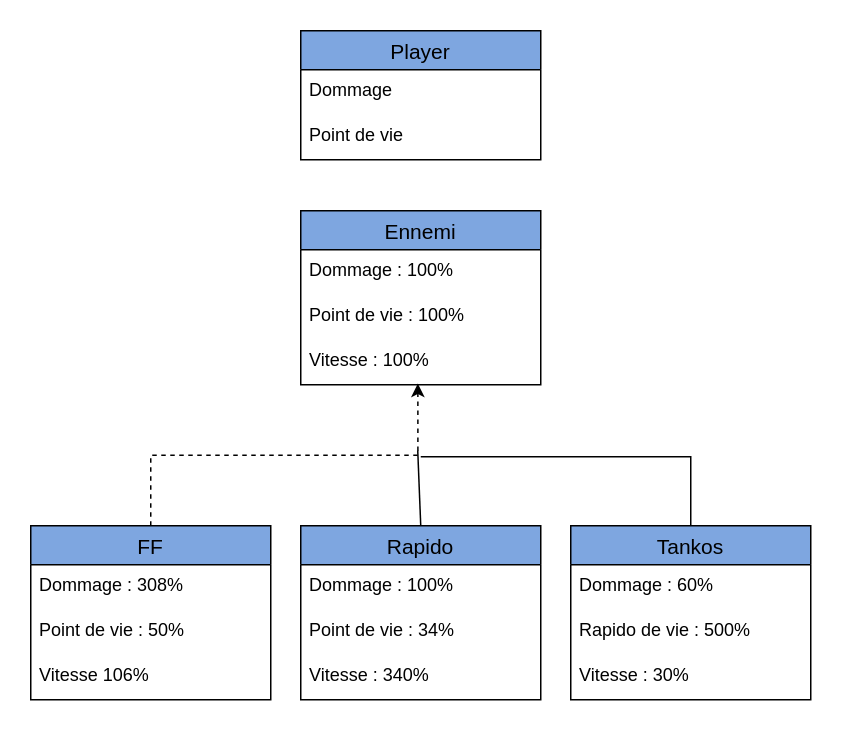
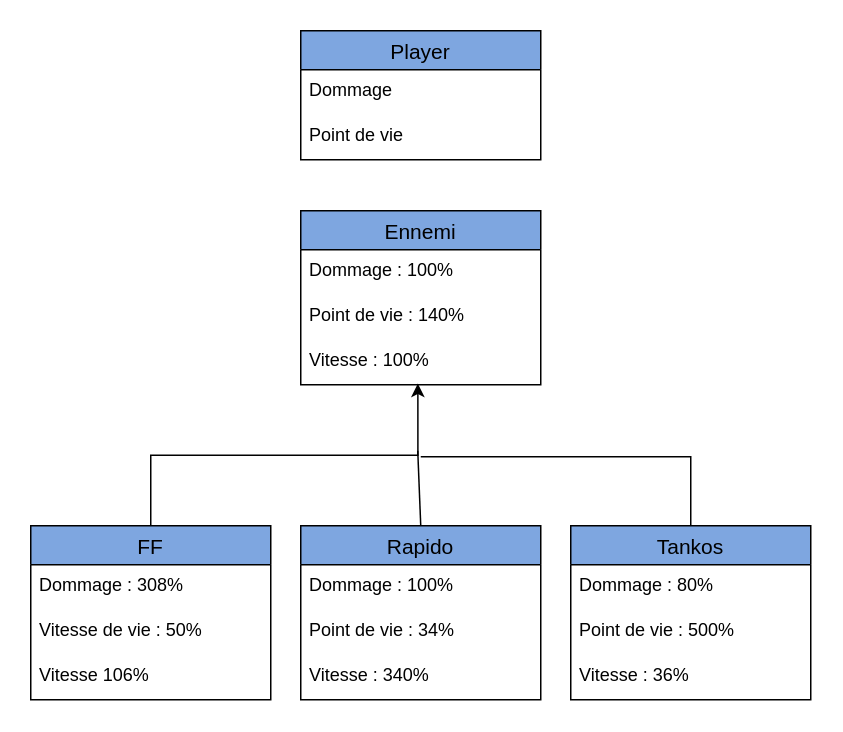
  <mxCell id="0" />
  <mxCell id="1" parent="0" />
  <mxCell id="2" value="Ennemi" style="swimlane;fontStyle=0;childLayout=stackLayout;horizontal=1;startSize=26;horizontalStack=0;resizeParent=1;resizeParentMax=0;resizeLast=0;collapsible=1;marginBottom=0;align=center;fontSize=14;fillColor=#7EA6E0;" vertex="1" parent="1"><mxGeometry x="200" y="140" width="160" height="116" as="geometry" /></mxCell>
  <mxCell id="3" value="Dommage : 100%" style="text;strokeColor=none;fillColor=none;spacingLeft=4;spacingRight=4;overflow=hidden;rotatable=0;points=[[0,0.5],[1,0.5]];portConstraint=eastwest;fontSize=12;" vertex="1" parent="2"><mxGeometry y="26" width="160" height="30" as="geometry" /></mxCell>
- <mxCell id="4" value="Point de vie : 100%" style="text;strokeColor=none;fillColor=none;spacingLeft=4;spacingRight=4;overflow=hidden;rotatable=0;points=[[0,0.5],[1,0.5]];portConstraint=eastwest;fontSize=12;" vertex="1" parent="2"><mxGeometry y="56" width="160" height="30" as="geometry" /></mxCell>
+ <mxCell id="4" value="Point de vie : 140%" style="text;strokeColor=none;fillColor=none;spacingLeft=4;spacingRight=4;overflow=hidden;rotatable=0;points=[[0,0.5],[1,0.5]];portConstraint=eastwest;fontSize=12;" vertex="1" parent="2"><mxGeometry y="56" width="160" height="30" as="geometry" /></mxCell>
  <mxCell id="5" value="Vitesse : 100%" style="text;strokeColor=none;fillColor=none;spacingLeft=4;spacingRight=4;overflow=hidden;rotatable=0;points=[[0,0.5],[1,0.5]];portConstraint=eastwest;fontSize=12;" vertex="1" parent="2"><mxGeometry y="86" width="160" height="30" as="geometry" /></mxCell>
- <mxCell id="6" style="edgeStyle=orthogonalEdgeStyle;rounded=0;orthogonalLoop=1;jettySize=auto;html=1;entryX=0.488;entryY=0.973;entryDx=0;entryDy=0;entryPerimeter=0;dashed=1;" edge="1" parent="1" source="7" target="5"><mxGeometry relative="1" as="geometry" /></mxCell>
+ <mxCell id="6" style="edgeStyle=orthogonalEdgeStyle;rounded=0;orthogonalLoop=1;jettySize=auto;html=1;entryX=0.488;entryY=0.973;entryDx=0;entryDy=0;entryPerimeter=0;" edge="1" parent="1" source="7" target="5"><mxGeometry relative="1" as="geometry" /></mxCell>
  <mxCell id="7" value="FF" style="swimlane;fontStyle=0;childLayout=stackLayout;horizontal=1;startSize=26;horizontalStack=0;resizeParent=1;resizeParentMax=0;resizeLast=0;collapsible=1;marginBottom=0;align=center;fontSize=14;fillColor=#7EA6E0;" vertex="1" parent="1"><mxGeometry x="20" y="350" width="160" height="116" as="geometry" /></mxCell>
  <mxCell id="8" value="Dommage : 308%" style="text;strokeColor=none;fillColor=none;spacingLeft=4;spacingRight=4;overflow=hidden;rotatable=0;points=[[0,0.5],[1,0.5]];portConstraint=eastwest;fontSize=12;" vertex="1" parent="7"><mxGeometry y="26" width="160" height="30" as="geometry" /></mxCell>
- <mxCell id="9" value="Point de vie : 50%" style="text;strokeColor=none;fillColor=none;spacingLeft=4;spacingRight=4;overflow=hidden;rotatable=0;points=[[0,0.5],[1,0.5]];portConstraint=eastwest;fontSize=12;" vertex="1" parent="7"><mxGeometry y="56" width="160" height="30" as="geometry" /></mxCell>
+ <mxCell id="9" value="Vitesse de vie : 50%" style="text;strokeColor=none;fillColor=none;spacingLeft=4;spacingRight=4;overflow=hidden;rotatable=0;points=[[0,0.5],[1,0.5]];portConstraint=eastwest;fontSize=12;" vertex="1" parent="7"><mxGeometry y="56" width="160" height="30" as="geometry" /></mxCell>
  <mxCell id="10" value="Vitesse 106%" style="text;strokeColor=none;fillColor=none;spacingLeft=4;spacingRight=4;overflow=hidden;rotatable=0;points=[[0,0.5],[1,0.5]];portConstraint=eastwest;fontSize=12;" vertex="1" parent="7"><mxGeometry y="86" width="160" height="30" as="geometry" /></mxCell>
  <mxCell id="11" value="Rapido" style="swimlane;fontStyle=0;childLayout=stackLayout;horizontal=1;startSize=26;horizontalStack=0;resizeParent=1;resizeParentMax=0;resizeLast=0;collapsible=1;marginBottom=0;align=center;fontSize=14;fillColor=#7EA6E0;" vertex="1" parent="1"><mxGeometry x="200" y="350" width="160" height="116" as="geometry" /></mxCell>
  <mxCell id="12" value="Dommage : 100%" style="text;strokeColor=none;fillColor=none;spacingLeft=4;spacingRight=4;overflow=hidden;rotatable=0;points=[[0,0.5],[1,0.5]];portConstraint=eastwest;fontSize=12;" vertex="1" parent="11"><mxGeometry y="26" width="160" height="30" as="geometry" /></mxCell>
  <mxCell id="13" value="Point de vie : 34%" style="text;strokeColor=none;fillColor=none;spacingLeft=4;spacingRight=4;overflow=hidden;rotatable=0;points=[[0,0.5],[1,0.5]];portConstraint=eastwest;fontSize=12;" vertex="1" parent="11"><mxGeometry y="56" width="160" height="30" as="geometry" /></mxCell>
  <mxCell id="14" value="Vitesse : 340%" style="text;strokeColor=none;fillColor=none;spacingLeft=4;spacingRight=4;overflow=hidden;rotatable=0;points=[[0,0.5],[1,0.5]];portConstraint=eastwest;fontSize=12;" vertex="1" parent="11"><mxGeometry y="86" width="160" height="30" as="geometry" /></mxCell>
  <mxCell id="15" value="Tankos" style="swimlane;fontStyle=0;childLayout=stackLayout;horizontal=1;startSize=26;horizontalStack=0;resizeParent=1;resizeParentMax=0;resizeLast=0;collapsible=1;marginBottom=0;align=center;fontSize=14;fillColor=#7EA6E0;" vertex="1" parent="1"><mxGeometry x="380" y="350" width="160" height="116" as="geometry" /></mxCell>
- <mxCell id="16" value="Dommage : 60%" style="text;strokeColor=none;fillColor=none;spacingLeft=4;spacingRight=4;overflow=hidden;rotatable=0;points=[[0,0.5],[1,0.5]];portConstraint=eastwest;fontSize=12;" vertex="1" parent="15"><mxGeometry y="26" width="160" height="30" as="geometry" /></mxCell>
- <mxCell id="17" value="Rapido de vie : 500%" style="text;strokeColor=none;fillColor=none;spacingLeft=4;spacingRight=4;overflow=hidden;rotatable=0;points=[[0,0.5],[1,0.5]];portConstraint=eastwest;fontSize=12;" vertex="1" parent="15"><mxGeometry y="56" width="160" height="30" as="geometry" /></mxCell>
- <mxCell id="18" value="Vitesse : 30%" style="text;strokeColor=none;fillColor=none;spacingLeft=4;spacingRight=4;overflow=hidden;rotatable=0;points=[[0,0.5],[1,0.5]];portConstraint=eastwest;fontSize=12;" vertex="1" parent="15"><mxGeometry y="86" width="160" height="30" as="geometry" /></mxCell>
+ <mxCell id="16" value="Dommage : 80%" style="text;strokeColor=none;fillColor=none;spacingLeft=4;spacingRight=4;overflow=hidden;rotatable=0;points=[[0,0.5],[1,0.5]];portConstraint=eastwest;fontSize=12;" vertex="1" parent="15"><mxGeometry y="26" width="160" height="30" as="geometry" /></mxCell>
+ <mxCell id="17" value="Point de vie : 500%" style="text;strokeColor=none;fillColor=none;spacingLeft=4;spacingRight=4;overflow=hidden;rotatable=0;points=[[0,0.5],[1,0.5]];portConstraint=eastwest;fontSize=12;" vertex="1" parent="15"><mxGeometry y="56" width="160" height="30" as="geometry" /></mxCell>
+ <mxCell id="18" value="Vitesse : 36%" style="text;strokeColor=none;fillColor=none;spacingLeft=4;spacingRight=4;overflow=hidden;rotatable=0;points=[[0,0.5],[1,0.5]];portConstraint=eastwest;fontSize=12;" vertex="1" parent="15"><mxGeometry y="86" width="160" height="30" as="geometry" /></mxCell>
  <mxCell id="19" value="" style="endArrow=none;html=1;exitX=0.5;exitY=0;exitDx=0;exitDy=0;" edge="1" parent="1" source="11"><mxGeometry width="50" height="50" relative="1" as="geometry"><mxPoint x="290" y="340" as="sourcePoint" /><mxPoint x="278" y="300" as="targetPoint" /></mxGeometry></mxCell>
  <mxCell id="20" value="" style="endArrow=none;html=1;entryX=0.5;entryY=0;entryDx=0;entryDy=0;rounded=0;" edge="1" parent="1" target="15"><mxGeometry width="50" height="50" relative="1" as="geometry"><mxPoint x="280" y="304" as="sourcePoint" /><mxPoint x="510" y="270" as="targetPoint" /><Array as="points"><mxPoint x="460" y="304" /></Array></mxGeometry></mxCell>
  <mxCell id="21" value="Player" style="swimlane;fontStyle=0;childLayout=stackLayout;horizontal=1;startSize=26;horizontalStack=0;resizeParent=1;resizeParentMax=0;resizeLast=0;collapsible=1;marginBottom=0;align=center;fontSize=14;fillColor=#7EA6E0;" vertex="1" parent="1"><mxGeometry x="200" y="20" width="160" height="86" as="geometry" /></mxCell>
  <mxCell id="22" value="Dommage" style="text;strokeColor=none;fillColor=none;spacingLeft=4;spacingRight=4;overflow=hidden;rotatable=0;points=[[0,0.5],[1,0.5]];portConstraint=eastwest;fontSize=12;" vertex="1" parent="21"><mxGeometry y="26" width="160" height="30" as="geometry" /></mxCell>
  <mxCell id="23" value="Point de vie" style="text;strokeColor=none;fillColor=none;spacingLeft=4;spacingRight=4;overflow=hidden;rotatable=0;points=[[0,0.5],[1,0.5]];portConstraint=eastwest;fontSize=12;" vertex="1" parent="21"><mxGeometry y="56" width="160" height="30" as="geometry" /></mxCell>
